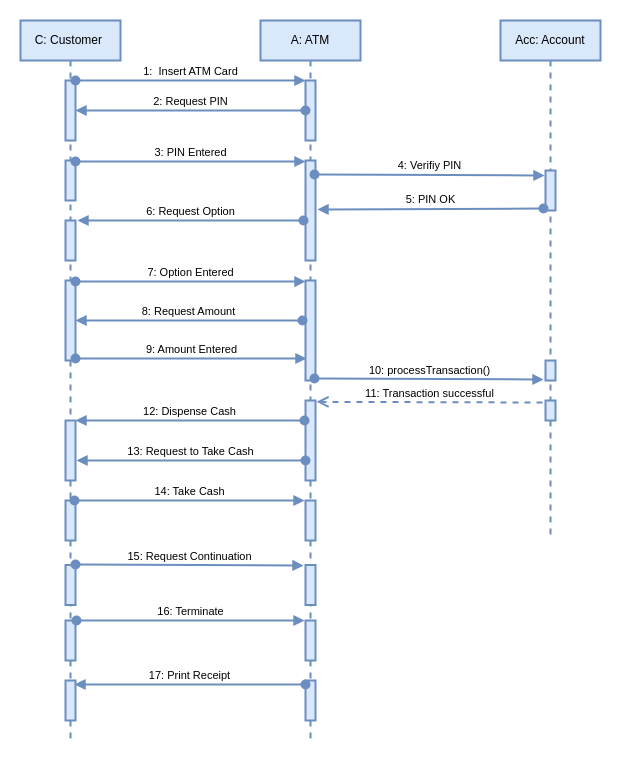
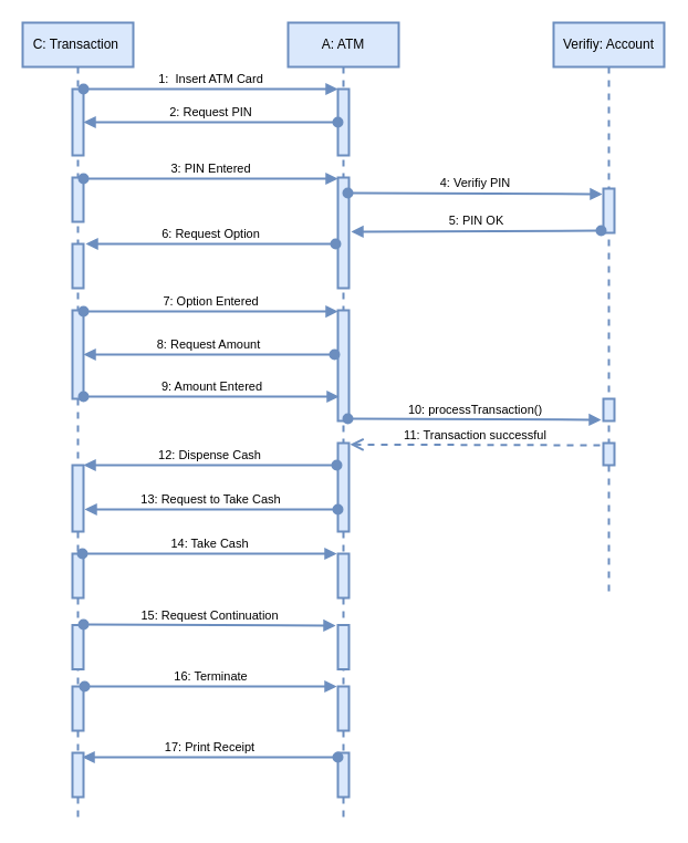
  <mxCell id="0" />
  <mxCell id="1" parent="0" />
- <mxCell id="2" value="C: Customer&amp;nbsp;" style="shape=umlLifeline;perimeter=lifelinePerimeter;whiteSpace=wrap;html=1;container=1;collapsible=0;recursiveResize=0;outlineConnect=0;size=40;fillColor=#dae8fc;strokeColor=#6c8ebf;strokeWidth=2;" vertex="1" parent="1"><mxGeometry x="20" y="20" width="100" height="720" as="geometry" /></mxCell>
+ <mxCell id="2" value="C: Transaction&amp;nbsp;" style="shape=umlLifeline;perimeter=lifelinePerimeter;whiteSpace=wrap;html=1;container=1;collapsible=0;recursiveResize=0;outlineConnect=0;size=40;fillColor=#dae8fc;strokeColor=#6c8ebf;strokeWidth=2;" vertex="1" parent="1"><mxGeometry x="20" y="20" width="100" height="720" as="geometry" /></mxCell>
  <mxCell id="3" value="" style="html=1;points=[];perimeter=orthogonalPerimeter;fillColor=#dae8fc;strokeColor=#6c8ebf;strokeWidth=2;" vertex="1" parent="2"><mxGeometry x="45" y="60" width="10" height="60" as="geometry" /></mxCell>
  <mxCell id="4" value="" style="html=1;points=[];perimeter=orthogonalPerimeter;fillColor=#dae8fc;strokeColor=#6c8ebf;strokeWidth=2;" vertex="1" parent="2"><mxGeometry x="45" y="140" width="10" height="40" as="geometry" /></mxCell>
  <mxCell id="5" value="" style="html=1;points=[];perimeter=orthogonalPerimeter;fillColor=#dae8fc;strokeColor=#6c8ebf;strokeWidth=2;" vertex="1" parent="2"><mxGeometry x="45" y="200" width="10" height="40" as="geometry" /></mxCell>
  <mxCell id="6" value="" style="html=1;points=[];perimeter=orthogonalPerimeter;fillColor=#dae8fc;strokeColor=#6c8ebf;strokeWidth=2;" vertex="1" parent="2"><mxGeometry x="45" y="260" width="10" height="80" as="geometry" /></mxCell>
  <mxCell id="7" value="" style="html=1;points=[];perimeter=orthogonalPerimeter;fillColor=#dae8fc;strokeColor=#6c8ebf;strokeWidth=2;" vertex="1" parent="2"><mxGeometry x="45" y="400" width="10" height="60" as="geometry" /></mxCell>
  <mxCell id="8" value="" style="html=1;points=[];perimeter=orthogonalPerimeter;fillColor=#dae8fc;strokeColor=#6c8ebf;strokeWidth=2;" vertex="1" parent="2"><mxGeometry x="45" y="480" width="10" height="40" as="geometry" /></mxCell>
  <mxCell id="9" value="" style="html=1;points=[];perimeter=orthogonalPerimeter;fillColor=#dae8fc;strokeColor=#6c8ebf;strokeWidth=2;" vertex="1" parent="2"><mxGeometry x="45" y="544.5" width="10" height="40" as="geometry" /></mxCell>
  <mxCell id="10" value="" style="html=1;points=[];perimeter=orthogonalPerimeter;fillColor=#dae8fc;strokeColor=#6c8ebf;strokeWidth=2;" vertex="1" parent="2"><mxGeometry x="45" y="600" width="10" height="40" as="geometry" /></mxCell>
  <mxCell id="11" value="" style="html=1;points=[];perimeter=orthogonalPerimeter;fillColor=#dae8fc;strokeColor=#6c8ebf;strokeWidth=2;" vertex="1" parent="2"><mxGeometry x="45" y="660" width="10" height="40" as="geometry" /></mxCell>
  <mxCell id="12" value="A: ATM" style="shape=umlLifeline;perimeter=lifelinePerimeter;whiteSpace=wrap;html=1;container=1;collapsible=0;recursiveResize=0;outlineConnect=0;fillColor=#dae8fc;strokeColor=#6c8ebf;strokeWidth=2;" vertex="1" parent="1"><mxGeometry x="260" y="20" width="100" height="720" as="geometry" /></mxCell>
  <mxCell id="13" value="" style="html=1;points=[];perimeter=orthogonalPerimeter;fillColor=#dae8fc;strokeColor=#6c8ebf;strokeWidth=2;" vertex="1" parent="12"><mxGeometry x="45" y="60" width="10" height="60" as="geometry" /></mxCell>
  <mxCell id="14" value="" style="html=1;points=[];perimeter=orthogonalPerimeter;fillColor=#dae8fc;strokeColor=#6c8ebf;strokeWidth=2;" vertex="1" parent="12"><mxGeometry x="45" y="140" width="10" height="100" as="geometry" /></mxCell>
  <mxCell id="15" value="" style="html=1;points=[];perimeter=orthogonalPerimeter;fillColor=#dae8fc;strokeColor=#6c8ebf;strokeWidth=2;" vertex="1" parent="12"><mxGeometry x="45" y="260" width="10" height="100" as="geometry" /></mxCell>
  <mxCell id="16" value="" style="html=1;points=[];perimeter=orthogonalPerimeter;fillColor=#dae8fc;strokeColor=#6c8ebf;strokeWidth=2;" vertex="1" parent="12"><mxGeometry x="45" y="380" width="10" height="80" as="geometry" /></mxCell>
  <mxCell id="17" value="" style="html=1;points=[];perimeter=orthogonalPerimeter;fillColor=#dae8fc;strokeColor=#6c8ebf;strokeWidth=2;" vertex="1" parent="12"><mxGeometry x="45" y="480" width="10" height="40" as="geometry" /></mxCell>
  <mxCell id="18" value="" style="html=1;points=[];perimeter=orthogonalPerimeter;fillColor=#dae8fc;strokeColor=#6c8ebf;strokeWidth=2;" vertex="1" parent="12"><mxGeometry x="45" y="544.5" width="10" height="40" as="geometry" /></mxCell>
  <mxCell id="19" value="" style="html=1;points=[];perimeter=orthogonalPerimeter;fillColor=#dae8fc;strokeColor=#6c8ebf;strokeWidth=2;" vertex="1" parent="12"><mxGeometry x="45" y="600" width="10" height="40" as="geometry" /></mxCell>
  <mxCell id="20" value="" style="html=1;points=[];perimeter=orthogonalPerimeter;fillColor=#dae8fc;strokeColor=#6c8ebf;strokeWidth=2;" vertex="1" parent="12"><mxGeometry x="45" y="660" width="10" height="40" as="geometry" /></mxCell>
- <mxCell id="21" value="Acc: Account" style="shape=umlLifeline;perimeter=lifelinePerimeter;whiteSpace=wrap;html=1;container=1;collapsible=0;recursiveResize=0;outlineConnect=0;fillColor=#dae8fc;strokeColor=#6c8ebf;strokeWidth=2;" vertex="1" parent="1"><mxGeometry x="500" y="20" width="100" height="520" as="geometry" /></mxCell>
+ <mxCell id="21" value="Verifiy: Account" style="shape=umlLifeline;perimeter=lifelinePerimeter;whiteSpace=wrap;html=1;container=1;collapsible=0;recursiveResize=0;outlineConnect=0;fillColor=#dae8fc;strokeColor=#6c8ebf;strokeWidth=2;" vertex="1" parent="1"><mxGeometry x="500" y="20" width="100" height="520" as="geometry" /></mxCell>
  <mxCell id="22" value="" style="html=1;points=[];perimeter=orthogonalPerimeter;fillColor=#dae8fc;strokeColor=#6c8ebf;strokeWidth=2;" vertex="1" parent="21"><mxGeometry x="45" y="150" width="10" height="40" as="geometry" /></mxCell>
  <mxCell id="23" value="" style="html=1;points=[];perimeter=orthogonalPerimeter;fillColor=#dae8fc;strokeColor=#6c8ebf;strokeWidth=2;" vertex="1" parent="21"><mxGeometry x="45" y="340" width="10" height="20" as="geometry" /></mxCell>
  <mxCell id="24" value="" style="html=1;points=[];perimeter=orthogonalPerimeter;fillColor=#dae8fc;strokeColor=#6c8ebf;strokeWidth=2;" vertex="1" parent="21"><mxGeometry x="45" y="380" width="10" height="20" as="geometry" /></mxCell>
  <mxCell id="25" value="1:&amp;nbsp; Insert ATM Card" style="html=1;verticalAlign=bottom;startArrow=oval;endArrow=block;startSize=8;rounded=0;exitX=1;exitY=0;exitDx=0;exitDy=0;exitPerimeter=0;fillColor=#dae8fc;strokeColor=#6c8ebf;strokeWidth=2;" edge="1" target="13" parent="1" source="3"><mxGeometry relative="1" as="geometry"><mxPoint x="80" y="80" as="sourcePoint" /></mxGeometry></mxCell>
  <mxCell id="26" value="2: Request PIN" style="html=1;verticalAlign=bottom;startArrow=oval;startFill=1;endArrow=block;startSize=8;rounded=0;fillColor=#dae8fc;strokeColor=#6c8ebf;strokeWidth=2;" edge="1" parent="1" source="13" target="3"><mxGeometry width="60" relative="1" as="geometry"><mxPoint x="320" y="310" as="sourcePoint" /><mxPoint x="380" y="310" as="targetPoint" /></mxGeometry></mxCell>
  <mxCell id="27" value="3: PIN Entered" style="html=1;verticalAlign=bottom;startArrow=oval;endArrow=block;startSize=8;rounded=0;exitX=1;exitY=0.025;exitDx=0;exitDy=0;exitPerimeter=0;fillColor=#dae8fc;strokeColor=#6c8ebf;strokeWidth=2;" edge="1" target="14" parent="1" source="4"><mxGeometry relative="1" as="geometry"><mxPoint x="240" y="160" as="sourcePoint" /></mxGeometry></mxCell>
  <mxCell id="28" value="6: Request Option" style="html=1;verticalAlign=bottom;startArrow=oval;startFill=1;endArrow=block;startSize=8;rounded=0;exitX=-0.2;exitY=0.6;exitDx=0;exitDy=0;exitPerimeter=0;entryX=1.2;entryY=0;entryDx=0;entryDy=0;entryPerimeter=0;fillColor=#dae8fc;strokeColor=#6c8ebf;strokeWidth=2;" edge="1" parent="1" source="14" target="5"><mxGeometry width="60" relative="1" as="geometry"><mxPoint x="320" y="310" as="sourcePoint" /><mxPoint x="80" y="220" as="targetPoint" /></mxGeometry></mxCell>
  <mxCell id="29" value="4: Verifiy PIN" style="html=1;verticalAlign=bottom;startArrow=oval;startFill=1;endArrow=block;startSize=8;rounded=0;exitX=0.9;exitY=0.14;exitDx=0;exitDy=0;exitPerimeter=0;entryX=-0.1;entryY=0.125;entryDx=0;entryDy=0;entryPerimeter=0;fillColor=#dae8fc;strokeColor=#6c8ebf;strokeWidth=2;" edge="1" parent="1" source="14" target="22"><mxGeometry width="60" relative="1" as="geometry"><mxPoint x="500" y="310" as="sourcePoint" /><mxPoint x="560" y="310" as="targetPoint" /></mxGeometry></mxCell>
  <mxCell id="30" value="5: PIN OK" style="html=1;verticalAlign=bottom;startArrow=oval;startFill=1;endArrow=block;startSize=8;rounded=0;entryX=1.2;entryY=0.49;entryDx=0;entryDy=0;entryPerimeter=0;exitX=-0.2;exitY=0.95;exitDx=0;exitDy=0;exitPerimeter=0;fillColor=#dae8fc;strokeColor=#6c8ebf;strokeWidth=2;" edge="1" parent="1" source="22" target="14"><mxGeometry width="60" relative="1" as="geometry"><mxPoint x="500" y="310" as="sourcePoint" /><mxPoint x="560" y="310" as="targetPoint" /></mxGeometry></mxCell>
  <mxCell id="31" value="7: Option Entered" style="html=1;verticalAlign=bottom;startArrow=oval;endArrow=block;startSize=8;rounded=0;exitX=1;exitY=0.013;exitDx=0;exitDy=0;exitPerimeter=0;fillColor=#dae8fc;strokeColor=#6c8ebf;strokeWidth=2;" edge="1" target="15" parent="1" source="6"><mxGeometry relative="1" as="geometry"><mxPoint x="245" y="280" as="sourcePoint" /></mxGeometry></mxCell>
  <mxCell id="32" value="8: Request Amount" style="html=1;verticalAlign=bottom;startArrow=oval;startFill=1;endArrow=block;startSize=8;rounded=0;exitX=-0.3;exitY=0.4;exitDx=0;exitDy=0;exitPerimeter=0;entryX=1;entryY=0.5;entryDx=0;entryDy=0;entryPerimeter=0;fillColor=#dae8fc;strokeColor=#6c8ebf;strokeWidth=2;" edge="1" parent="1" source="15" target="6"><mxGeometry width="60" relative="1" as="geometry"><mxPoint x="420" y="470" as="sourcePoint" /><mxPoint x="80" y="320" as="targetPoint" /></mxGeometry></mxCell>
  <mxCell id="33" value="9: Amount Entered" style="html=1;verticalAlign=bottom;startArrow=oval;startFill=1;endArrow=block;startSize=8;rounded=0;exitX=1;exitY=0.975;exitDx=0;exitDy=0;exitPerimeter=0;entryX=0.1;entryY=0.78;entryDx=0;entryDy=0;entryPerimeter=0;fillColor=#dae8fc;strokeColor=#6c8ebf;strokeWidth=2;" edge="1" parent="1" source="6" target="15"><mxGeometry width="60" relative="1" as="geometry"><mxPoint x="420" y="470" as="sourcePoint" /><mxPoint x="300" y="360" as="targetPoint" /></mxGeometry></mxCell>
  <mxCell id="34" value="10: processTransaction()" style="html=1;verticalAlign=bottom;startArrow=oval;startFill=1;endArrow=block;startSize=8;rounded=0;exitX=0.9;exitY=0.98;exitDx=0;exitDy=0;exitPerimeter=0;entryX=-0.2;entryY=0.95;entryDx=0;entryDy=0;entryPerimeter=0;fillColor=#dae8fc;strokeColor=#6c8ebf;strokeWidth=2;" edge="1" parent="1" source="15" target="23"><mxGeometry width="60" relative="1" as="geometry"><mxPoint x="420" y="470" as="sourcePoint" /><mxPoint x="480" y="470" as="targetPoint" /></mxGeometry></mxCell>
  <mxCell id="35" value="11: Transaction successful" style="html=1;verticalAlign=bottom;endArrow=open;dashed=1;endSize=8;rounded=0;exitX=-0.3;exitY=0.1;exitDx=0;exitDy=0;exitPerimeter=0;entryX=1.1;entryY=0.017;entryDx=0;entryDy=0;entryPerimeter=0;fillColor=#dae8fc;strokeColor=#6c8ebf;strokeWidth=2;" edge="1" parent="1" source="24" target="16"><mxGeometry relative="1" as="geometry"><mxPoint x="490" y="510" as="sourcePoint" /><mxPoint x="320" y="400" as="targetPoint" /></mxGeometry></mxCell>
  <mxCell id="36" value="12: Dispense Cash" style="html=1;verticalAlign=bottom;startArrow=oval;startFill=1;endArrow=block;startSize=8;rounded=0;entryX=1;entryY=0;entryDx=0;entryDy=0;entryPerimeter=0;exitX=-0.1;exitY=0.25;exitDx=0;exitDy=0;exitPerimeter=0;fillColor=#dae8fc;strokeColor=#6c8ebf;strokeWidth=2;" edge="1" parent="1" source="16" target="7"><mxGeometry width="60" relative="1" as="geometry"><mxPoint x="420" y="510" as="sourcePoint" /><mxPoint x="480" y="510" as="targetPoint" /></mxGeometry></mxCell>
  <mxCell id="37" value="13: Request to Take Cash" style="html=1;verticalAlign=bottom;startArrow=oval;startFill=1;endArrow=block;startSize=8;rounded=0;entryX=1;entryY=0;entryDx=0;entryDy=0;entryPerimeter=0;exitX=-0.1;exitY=0.25;exitDx=0;exitDy=0;exitPerimeter=0;fillColor=#dae8fc;strokeColor=#6c8ebf;strokeWidth=2;" edge="1" parent="1"><mxGeometry width="60" relative="1" as="geometry"><mxPoint x="305" y="460" as="sourcePoint" /><mxPoint x="76" y="460" as="targetPoint" /></mxGeometry></mxCell>
  <mxCell id="38" value="14: Take Cash" style="html=1;verticalAlign=bottom;startArrow=oval;startFill=1;endArrow=block;startSize=8;rounded=0;exitX=0.9;exitY=0;exitDx=0;exitDy=0;exitPerimeter=0;entryX=-0.1;entryY=0;entryDx=0;entryDy=0;entryPerimeter=0;fillColor=#dae8fc;strokeColor=#6c8ebf;strokeWidth=2;" edge="1" parent="1" source="8" target="17"><mxGeometry width="60" relative="1" as="geometry"><mxPoint x="410" y="540" as="sourcePoint" /><mxPoint x="470" y="540" as="targetPoint" /></mxGeometry></mxCell>
  <mxCell id="39" value="15: Request Continuation" style="html=1;verticalAlign=bottom;startArrow=oval;startFill=1;endArrow=block;startSize=8;rounded=0;exitX=1;exitY=-0.012;exitDx=0;exitDy=0;exitPerimeter=0;entryX=-0.2;entryY=0.013;entryDx=0;entryDy=0;entryPerimeter=0;fillColor=#dae8fc;strokeColor=#6c8ebf;strokeWidth=2;" edge="1" parent="1" source="9" target="18"><mxGeometry width="60" relative="1" as="geometry"><mxPoint x="410" y="540" as="sourcePoint" /><mxPoint x="470" y="540" as="targetPoint" /></mxGeometry></mxCell>
  <mxCell id="40" value="16: Terminate" style="html=1;verticalAlign=bottom;startArrow=oval;startFill=1;endArrow=block;startSize=8;rounded=0;exitX=1.1;exitY=0;exitDx=0;exitDy=0;exitPerimeter=0;entryX=-0.1;entryY=0;entryDx=0;entryDy=0;entryPerimeter=0;fillColor=#dae8fc;strokeColor=#6c8ebf;strokeWidth=2;" edge="1" parent="1" source="10" target="19"><mxGeometry width="60" relative="1" as="geometry"><mxPoint x="410" y="610" as="sourcePoint" /><mxPoint x="300" y="620" as="targetPoint" /></mxGeometry></mxCell>
  <mxCell id="41" value="17: Print Receipt" style="html=1;verticalAlign=bottom;startArrow=oval;startFill=1;endArrow=block;startSize=8;rounded=0;entryX=0.9;entryY=0.1;entryDx=0;entryDy=0;entryPerimeter=0;fillColor=#dae8fc;strokeColor=#6c8ebf;strokeWidth=2;" edge="1" parent="1" source="20" target="11"><mxGeometry width="60" relative="1" as="geometry"><mxPoint x="410" y="610" as="sourcePoint" /><mxPoint x="470" y="610" as="targetPoint" /></mxGeometry></mxCell>
